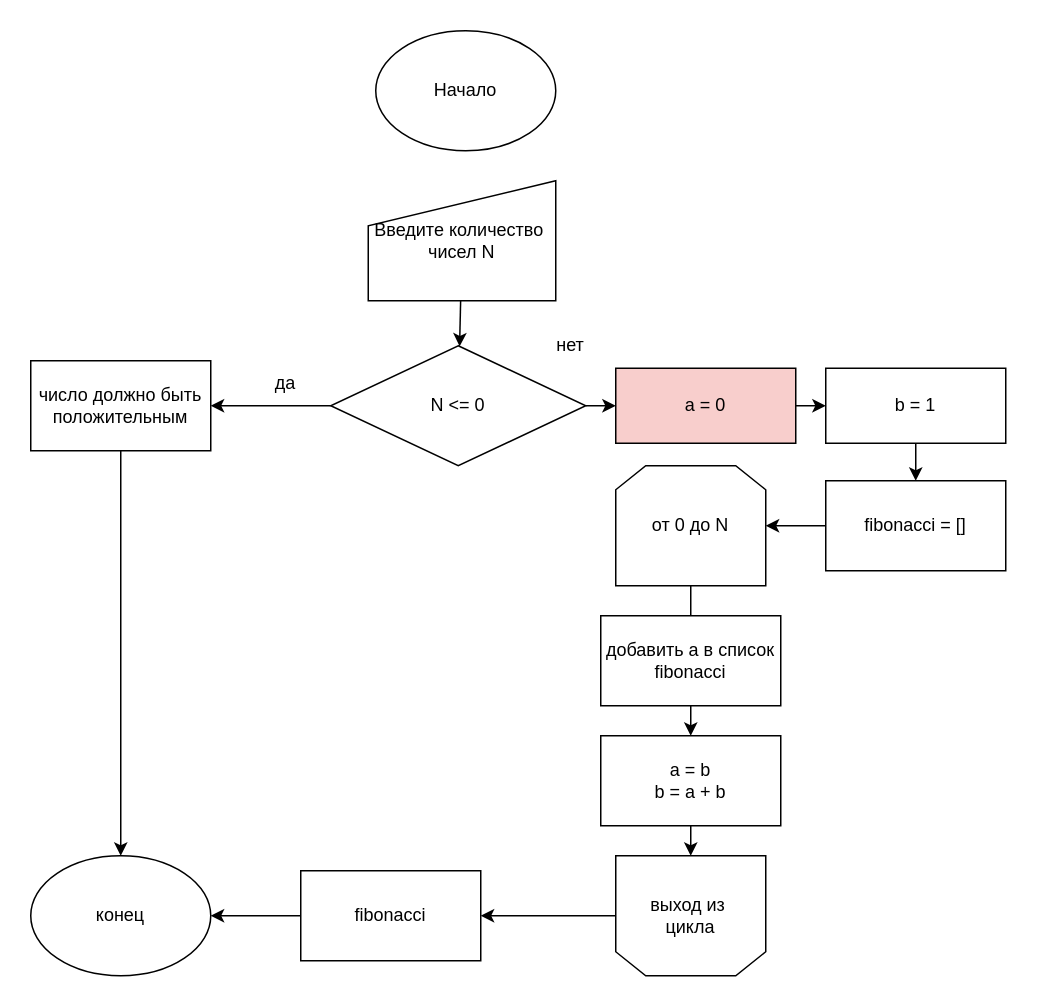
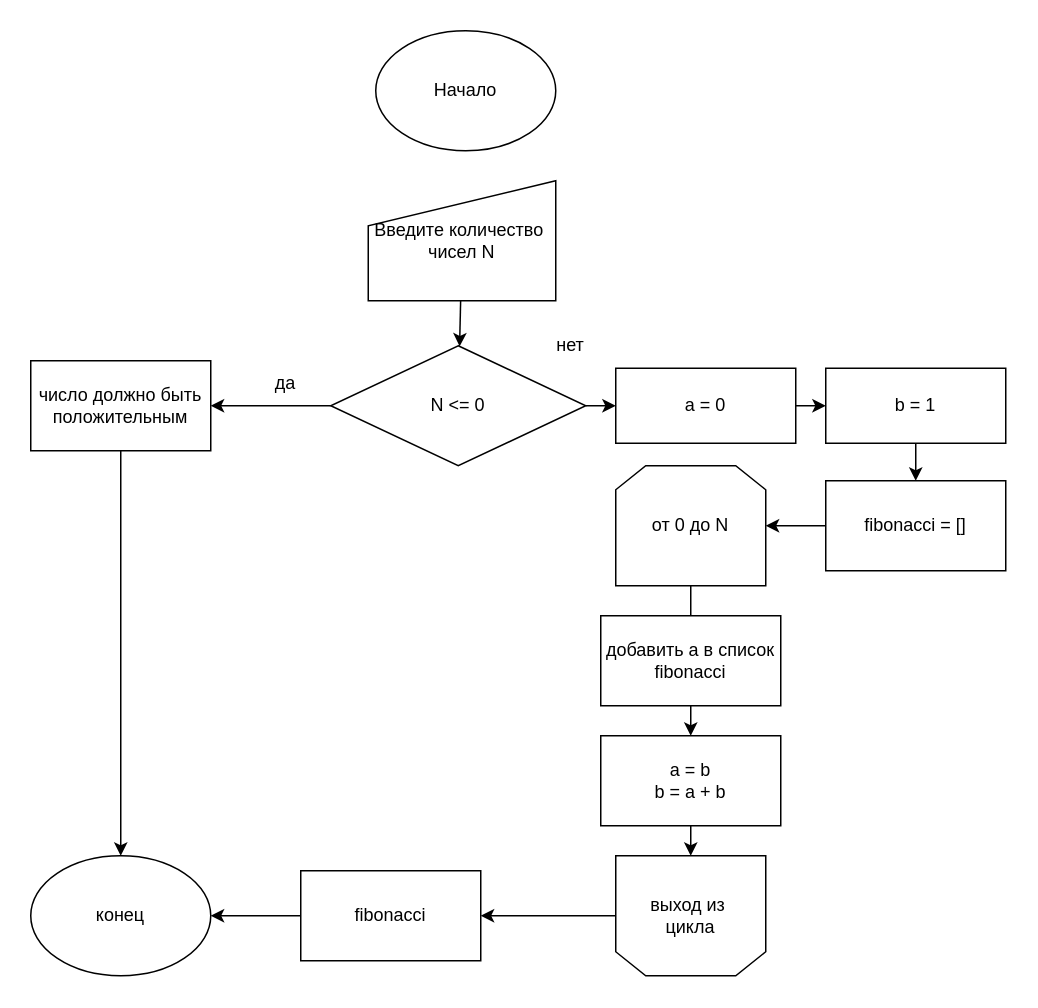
  <mxCell id="0" />
  <mxCell id="1" parent="0" />
  <mxCell id="2" value="Начало" style="ellipse;whiteSpace=wrap;html=1;" vertex="1" parent="1"><mxGeometry x="250" y="20" width="120" height="80" as="geometry" /></mxCell>
  <mxCell id="3" value="" style="edgeStyle=none;html=1;" edge="1" parent="1" source="4" target="7"><mxGeometry relative="1" as="geometry" /></mxCell>
  <mxCell id="4" value="Введите количество&amp;nbsp;&lt;br&gt;чисел N" style="shape=manualInput;whiteSpace=wrap;html=1;" vertex="1" parent="1"><mxGeometry x="245" y="120" width="125" height="80" as="geometry" /></mxCell>
  <mxCell id="5" value="" style="edgeStyle=none;html=1;" edge="1" parent="1" source="7" target="9"><mxGeometry relative="1" as="geometry" /></mxCell>
  <mxCell id="6" value="" style="edgeStyle=none;html=1;" edge="1" parent="1" source="7" target="13"><mxGeometry relative="1" as="geometry" /></mxCell>
  <mxCell id="7" value="N &amp;lt;= 0" style="rhombus;whiteSpace=wrap;html=1;" vertex="1" parent="1"><mxGeometry x="220" y="230" width="170" height="80" as="geometry" /></mxCell>
  <mxCell id="8" value="" style="edgeStyle=none;html=1;" edge="1" parent="1" source="9" target="11"><mxGeometry relative="1" as="geometry" /></mxCell>
  <mxCell id="9" value="число должно быть положительным" style="rounded=0;whiteSpace=wrap;html=1;" vertex="1" parent="1"><mxGeometry x="20" y="240" width="120" height="60" as="geometry" /></mxCell>
  <mxCell id="10" value="да" style="text;html=1;strokeColor=none;fillColor=none;align=center;verticalAlign=middle;whiteSpace=wrap;rounded=0;" vertex="1" parent="1"><mxGeometry x="160" y="240" width="60" height="30" as="geometry" /></mxCell>
  <mxCell id="11" value="конец" style="ellipse;whiteSpace=wrap;html=1;" vertex="1" parent="1"><mxGeometry x="20" y="570" width="120" height="80" as="geometry" /></mxCell>
  <mxCell id="12" value="" style="edgeStyle=none;html=1;" edge="1" parent="1" source="13" target="15"><mxGeometry relative="1" as="geometry" /></mxCell>
- <mxCell id="13" value="a = 0" style="rounded=0;whiteSpace=wrap;html=1;fillColor=#f8cecc;" vertex="1" parent="1"><mxGeometry x="410" y="245" width="120" height="50" as="geometry" /></mxCell>
+ <mxCell id="13" value="a = 0" style="rounded=0;whiteSpace=wrap;html=1;" vertex="1" parent="1"><mxGeometry x="410" y="245" width="120" height="50" as="geometry" /></mxCell>
  <mxCell id="14" value="" style="edgeStyle=none;html=1;" edge="1" parent="1" source="15" target="17"><mxGeometry relative="1" as="geometry" /></mxCell>
  <mxCell id="15" value="b = 1" style="rounded=0;whiteSpace=wrap;html=1;" vertex="1" parent="1"><mxGeometry x="550" y="245" width="120" height="50" as="geometry" /></mxCell>
  <mxCell id="16" value="" style="edgeStyle=none;html=1;" edge="1" parent="1" source="17" target="19"><mxGeometry relative="1" as="geometry" /></mxCell>
  <mxCell id="17" value="fibonacci = []" style="rounded=0;whiteSpace=wrap;html=1;" vertex="1" parent="1"><mxGeometry x="550" y="320" width="120" height="60" as="geometry" /></mxCell>
  <mxCell id="18" value="" style="edgeStyle=none;html=1;endArrow=none;" edge="1" parent="1" source="19" target="21"><mxGeometry relative="1" as="geometry" /></mxCell>
  <mxCell id="19" value="от 0 до N" style="shape=loopLimit;whiteSpace=wrap;html=1;" vertex="1" parent="1"><mxGeometry x="410" y="310" width="100" height="80" as="geometry" /></mxCell>
  <mxCell id="20" value="" style="edgeStyle=none;html=1;" edge="1" parent="1" source="21" target="23"><mxGeometry relative="1" as="geometry" /></mxCell>
  <mxCell id="21" value="добавить а в список fibonacci" style="rounded=0;whiteSpace=wrap;html=1;" vertex="1" parent="1"><mxGeometry x="400" y="410" width="120" height="60" as="geometry" /></mxCell>
  <mxCell id="22" value="" style="edgeStyle=none;html=1;" edge="1" parent="1" source="23" target="25"><mxGeometry relative="1" as="geometry" /></mxCell>
  <mxCell id="23" value="a = b&lt;br&gt;b = a + b" style="rounded=0;whiteSpace=wrap;html=1;" vertex="1" parent="1"><mxGeometry x="400" y="490" width="120" height="60" as="geometry" /></mxCell>
  <mxCell id="24" value="" style="edgeStyle=none;html=1;" edge="1" parent="1" source="25" target="27"><mxGeometry relative="1" as="geometry" /></mxCell>
  <mxCell id="25" value="" style="shape=loopLimit;whiteSpace=wrap;html=1;rotation=-180;" vertex="1" parent="1"><mxGeometry x="410" y="570" width="100" height="80" as="geometry" /></mxCell>
  <mxCell id="26" value="" style="edgeStyle=none;html=1;" edge="1" parent="1" source="27"><mxGeometry relative="1" as="geometry"><mxPoint x="140" y="610" as="targetPoint" /></mxGeometry></mxCell>
  <mxCell id="27" value="fibonacci" style="rounded=0;whiteSpace=wrap;html=1;" vertex="1" parent="1"><mxGeometry x="200" y="580" width="120" height="60" as="geometry" /></mxCell>
  <mxCell id="28" value="нет" style="text;html=1;strokeColor=none;fillColor=none;align=center;verticalAlign=middle;whiteSpace=wrap;rounded=0;" vertex="1" parent="1"><mxGeometry x="350" y="215" width="60" height="30" as="geometry" /></mxCell>
  <mxCell id="29" value="выход из&amp;nbsp;&lt;br&gt;цикла" style="text;html=1;strokeColor=none;fillColor=none;align=center;verticalAlign=middle;whiteSpace=wrap;rounded=0;" vertex="1" parent="1"><mxGeometry x="430" y="595" width="60" height="30" as="geometry" /></mxCell>
